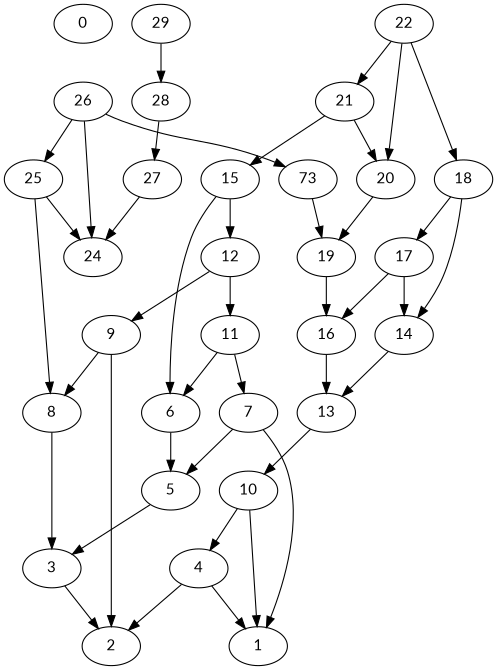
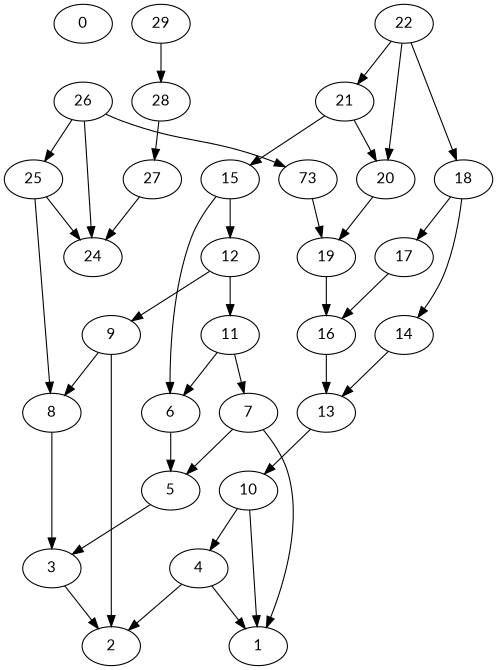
  digraph {
    fontname=Lato
    node [fontname=Lato]
    edge [fontname=Lato]
    0
    3
    2
    4
    1
    5
    6
    7
    8
    9
    10
    11
    12
    13
    14
    15
    16
    17
    18
    19
    20
    21
    22
    n24 [label=73]
    25
    24
    26
    27
    28
    29
    3 -> 2
    4 -> 2
    4 -> 1
    5 -> 3
    6 -> 5
    7 -> 1
    7 -> 5
    8 -> 3
    9 -> 2
    9 -> 8
    10 -> 4
    10 -> 1
    11 -> 6
    11 -> 7
    12 -> 9
    12 -> 11
    13 -> 10
    14 -> 13
    15 -> 6
    15 -> 12
    16 -> 13
-   17 -> 14
    17 -> 16
    18 -> 14
    18 -> 17
    19 -> 16
    20 -> 19
    21 -> 15
    21 -> 20
    22 -> 18
    22 -> 20
    22 -> 21
    n24 -> 19
    25 -> 8
    25 -> 24
    26 -> n24
    26 -> 25
    26 -> 24
    27 -> 24
    28 -> 27
    29 -> 28
  }
